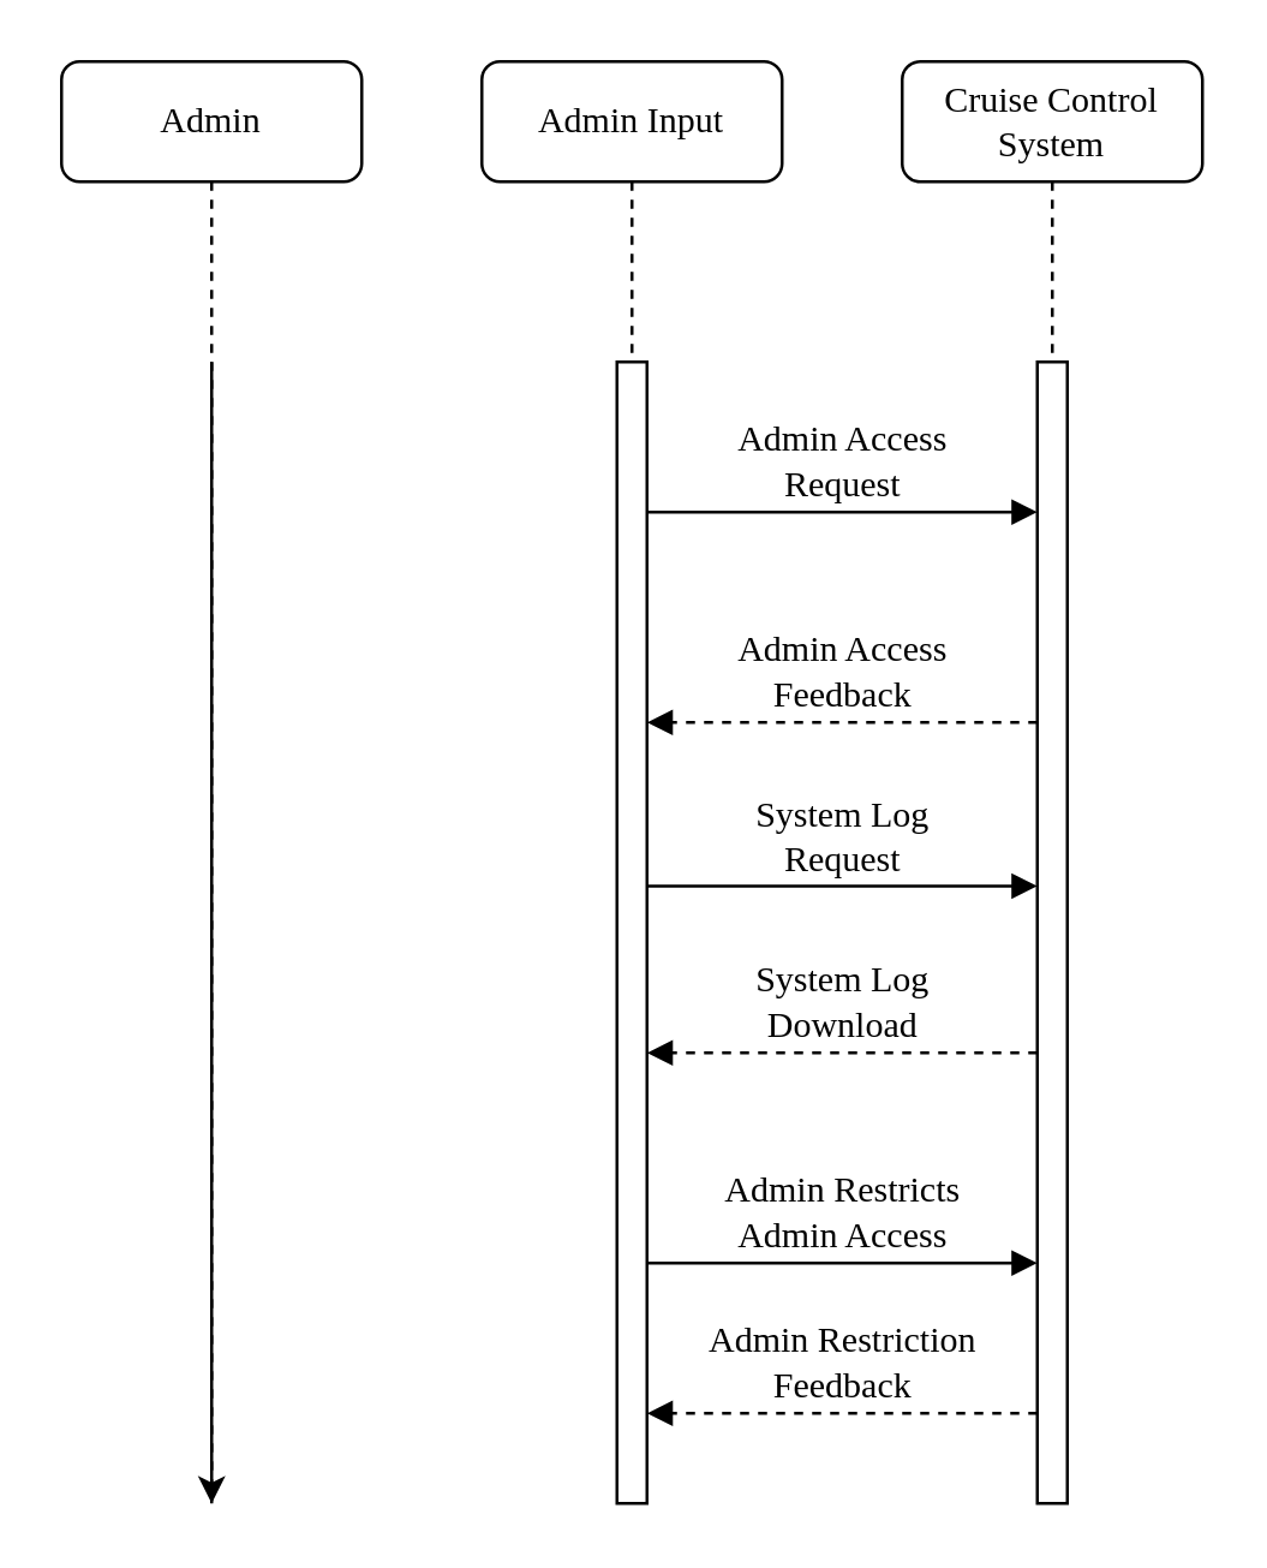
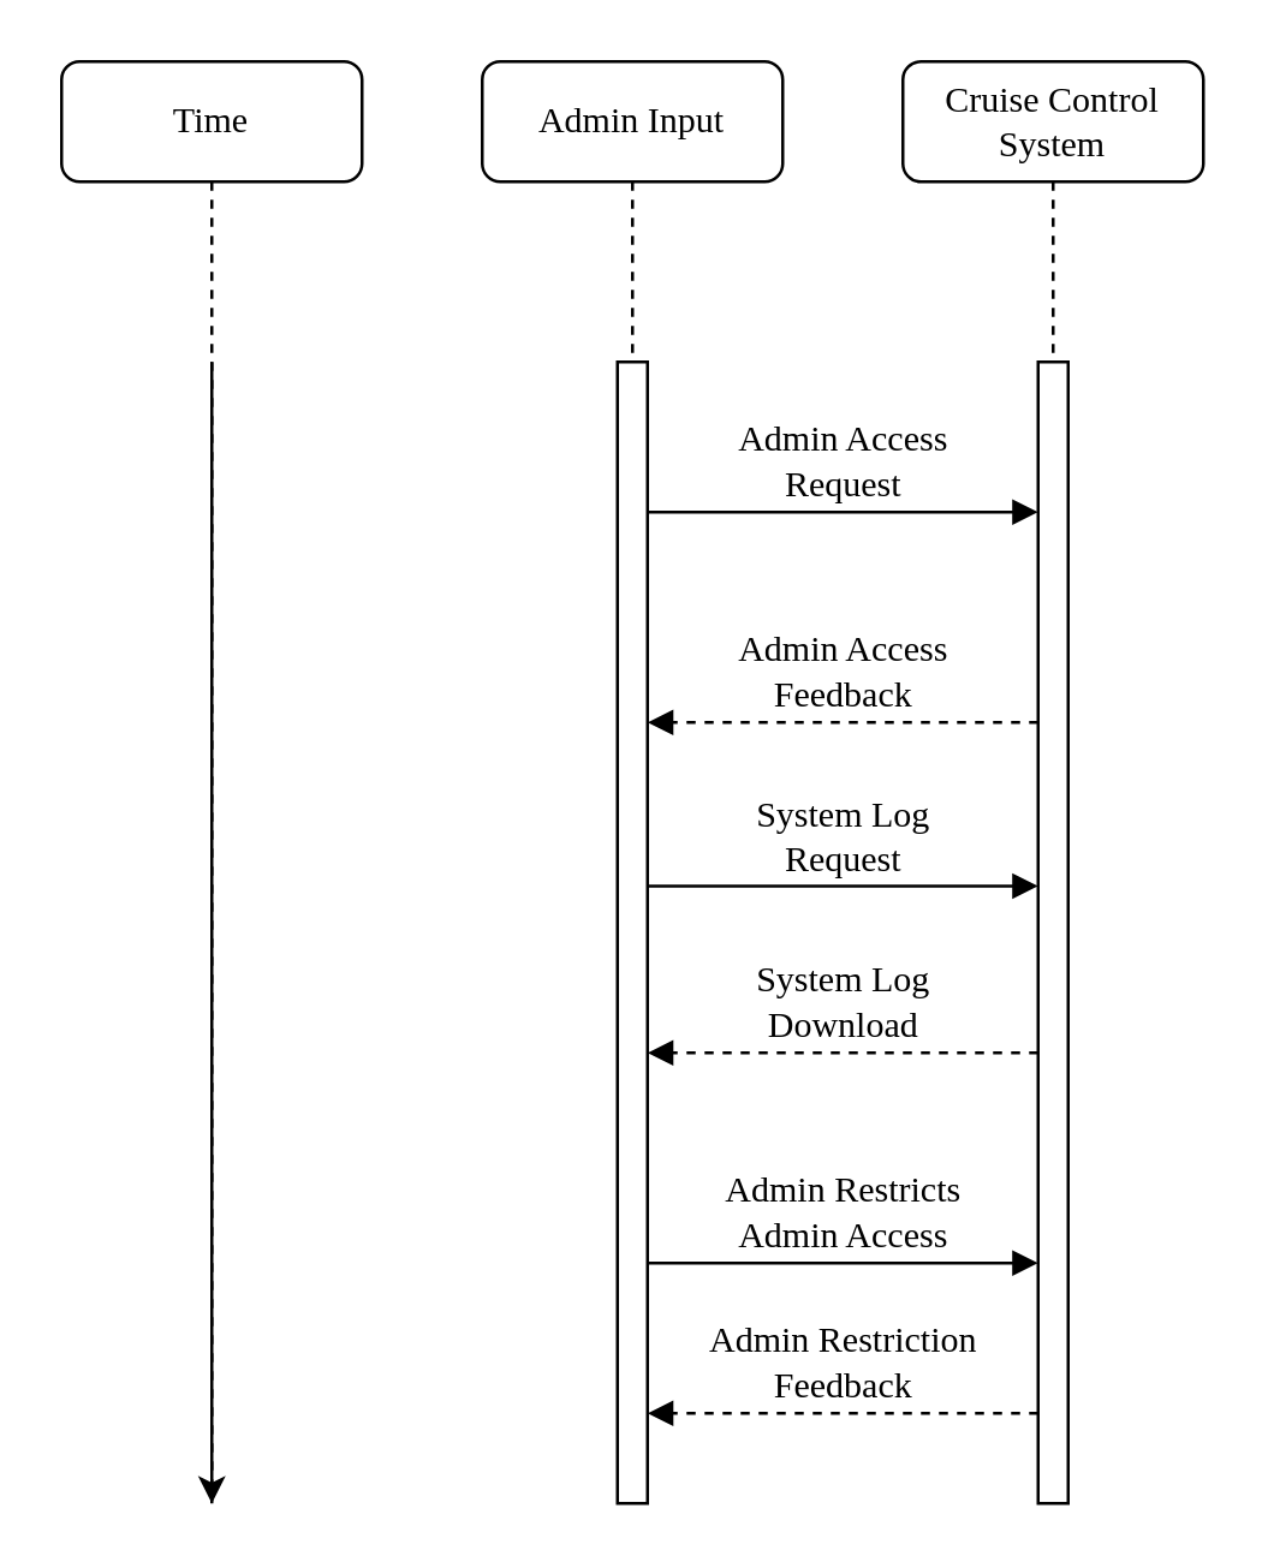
  <mxCell id="0" />
  <mxCell id="1" parent="0" />
  <mxCell id="2" value="Cruise Control&lt;br&gt;System" style="shape=umlLifeline;perimeter=lifelinePerimeter;whiteSpace=wrap;html=1;container=1;collapsible=0;recursiveResize=0;outlineConnect=0;rounded=1;shadow=0;comic=0;labelBackgroundColor=none;strokeWidth=1;fontFamily=Verdana;fontSize=12;align=center;" parent="1" vertex="1"><mxGeometry x="300" y="20" width="100" height="480" as="geometry" /></mxCell>
  <mxCell id="3" value="" style="html=1;points=[];perimeter=orthogonalPerimeter;rounded=0;shadow=0;comic=0;labelBackgroundColor=none;strokeWidth=1;fontFamily=Verdana;fontSize=12;align=center;" parent="2" vertex="1"><mxGeometry x="45" y="100" width="10" height="380" as="geometry" /></mxCell>
  <mxCell id="4" value="Admin Input" style="shape=umlLifeline;perimeter=lifelinePerimeter;whiteSpace=wrap;html=1;container=1;collapsible=0;recursiveResize=0;outlineConnect=0;rounded=1;shadow=0;comic=0;labelBackgroundColor=none;strokeWidth=1;fontFamily=Verdana;fontSize=12;align=center;fillColor=#ffffff;" parent="1" vertex="1"><mxGeometry x="160" y="20" width="100" height="480" as="geometry" /></mxCell>
  <mxCell id="5" value="" style="html=1;points=[];perimeter=orthogonalPerimeter;rounded=0;shadow=0;comic=0;labelBackgroundColor=none;strokeWidth=1;fontFamily=Verdana;fontSize=12;align=center;" parent="4" vertex="1"><mxGeometry x="45" y="100" width="10" height="380" as="geometry" /></mxCell>
- <mxCell id="6" value="Admin" style="shape=umlLifeline;perimeter=lifelinePerimeter;whiteSpace=wrap;html=1;container=1;collapsible=0;recursiveResize=0;outlineConnect=0;rounded=1;shadow=0;comic=0;labelBackgroundColor=none;strokeWidth=1;fontFamily=Verdana;fontSize=12;align=center;fillColor=#ffffff;" parent="1" vertex="1"><mxGeometry x="20" y="20" width="100" height="480" as="geometry" /></mxCell>
+ <mxCell id="6" value="Time" style="shape=umlLifeline;perimeter=lifelinePerimeter;whiteSpace=wrap;html=1;container=1;collapsible=0;recursiveResize=0;outlineConnect=0;rounded=1;shadow=0;comic=0;labelBackgroundColor=none;strokeWidth=1;fontFamily=Verdana;fontSize=12;align=center;fillColor=#ffffff;" parent="1" vertex="1"><mxGeometry x="20" y="20" width="100" height="480" as="geometry" /></mxCell>
  <mxCell id="7" value="" style="endArrow=classic;html=1;" parent="6" edge="1"><mxGeometry width="50" height="50" relative="1" as="geometry"><mxPoint x="50" y="100" as="sourcePoint" /><mxPoint x="50" y="480" as="targetPoint" /></mxGeometry></mxCell>
  <mxCell id="8" value="Admin Access&lt;br&gt;Request" style="html=1;verticalAlign=bottom;endArrow=block;labelBackgroundColor=none;fontFamily=Verdana;fontSize=12;edgeStyle=elbowEdgeStyle;elbow=vertical;" parent="1" source="5" target="3" edge="1"><mxGeometry relative="1" as="geometry"><mxPoint x="220" y="200" as="sourcePoint" /><mxPoint x="340" y="200" as="targetPoint" /><Array as="points"><mxPoint x="320" y="170" /><mxPoint x="310" y="200" /><mxPoint x="290" y="300" /></Array></mxGeometry></mxCell>
  <mxCell id="9" value="Admin Access&lt;br&gt;Feedback" style="html=1;verticalAlign=bottom;endArrow=block;labelBackgroundColor=none;fontFamily=Verdana;fontSize=12;edgeStyle=elbowEdgeStyle;elbow=vertical;dashed=1;" parent="1" edge="1"><mxGeometry relative="1" as="geometry"><mxPoint x="345" y="240" as="sourcePoint" /><mxPoint x="215" y="240" as="targetPoint" /><Array as="points"><mxPoint x="280" y="240" /><mxPoint x="315" y="240" /></Array></mxGeometry></mxCell>
  <mxCell id="10" value="Admin Restricts&lt;br&gt;Admin Access" style="html=1;verticalAlign=bottom;endArrow=block;entryX=0;entryY=0;labelBackgroundColor=none;fontFamily=Verdana;fontSize=12;edgeStyle=elbowEdgeStyle;elbow=vertical;" parent="1" edge="1"><mxGeometry relative="1" as="geometry"><mxPoint x="215" y="420" as="sourcePoint" /><mxPoint x="345" y="420" as="targetPoint" /></mxGeometry></mxCell>
  <mxCell id="11" value="Admin Restriction&lt;br&gt;Feedback" style="html=1;verticalAlign=bottom;endArrow=block;entryX=0;entryY=0;labelBackgroundColor=none;fontFamily=Verdana;fontSize=12;edgeStyle=elbowEdgeStyle;elbow=vertical;dashed=1;" parent="1" edge="1"><mxGeometry relative="1" as="geometry"><mxPoint x="345" y="470" as="sourcePoint" /><mxPoint x="215" y="470" as="targetPoint" /></mxGeometry></mxCell>
  <mxCell id="12" value="System Log&lt;br&gt;Request" style="html=1;verticalAlign=bottom;endArrow=block;labelBackgroundColor=none;fontFamily=Verdana;fontSize=12;edgeStyle=elbowEdgeStyle;elbow=vertical;" edge="1" parent="1"><mxGeometry relative="1" as="geometry"><mxPoint x="215" y="294.5" as="sourcePoint" /><mxPoint x="345" y="294.5" as="targetPoint" /><Array as="points"><mxPoint x="315" y="294.5" /><mxPoint x="305" y="324.5" /><mxPoint x="285" y="424.5" /></Array></mxGeometry></mxCell>
  <mxCell id="13" value="System Log&lt;br&gt;Download" style="html=1;verticalAlign=bottom;endArrow=block;labelBackgroundColor=none;fontFamily=Verdana;fontSize=12;edgeStyle=elbowEdgeStyle;elbow=vertical;dashed=1;" edge="1" parent="1"><mxGeometry relative="1" as="geometry"><mxPoint x="345" y="350" as="sourcePoint" /><mxPoint x="215" y="350" as="targetPoint" /><Array as="points"><mxPoint x="280" y="350" /><mxPoint x="310" y="380" /><mxPoint x="320" y="350" /></Array></mxGeometry></mxCell>
